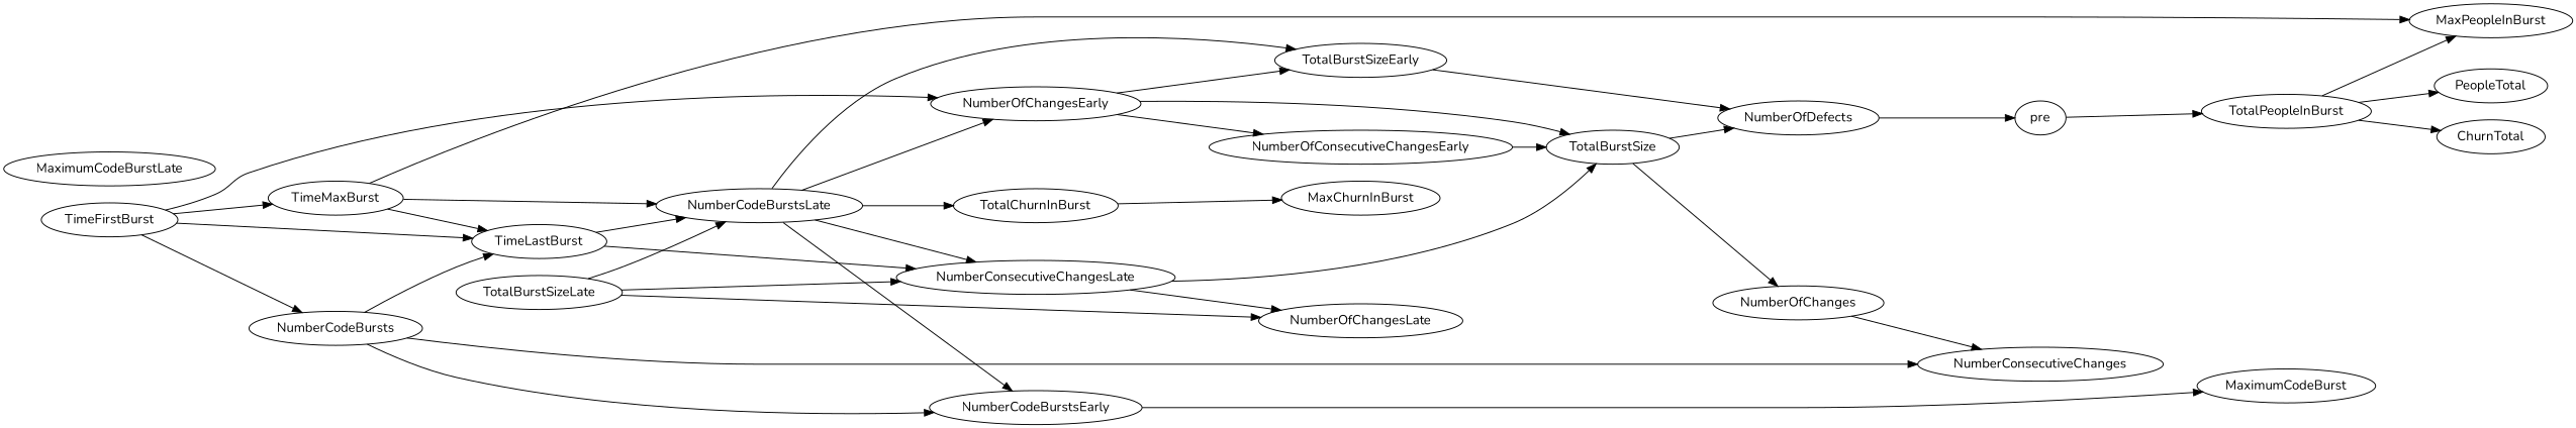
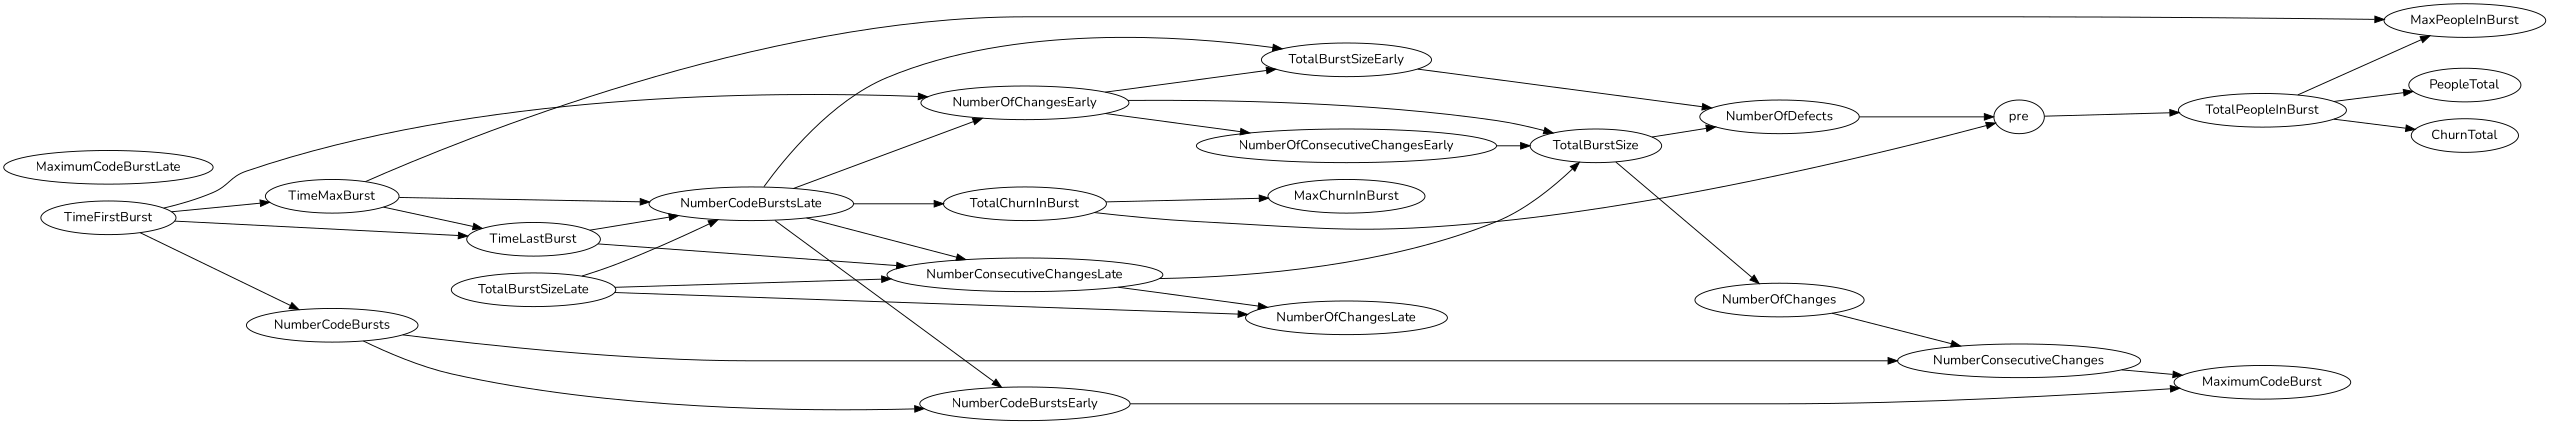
  digraph {
    fontname=Nunito
    rankdir=LR
    node [fontname=Nunito]
    edge [fontname=Nunito]
    TotalPeopleInBurst
    MaxPeopleInBurst
    ChurnTotal
    PeopleTotal
    MaximumCodeBurstLate
    NumberOfChanges
    NumberConsecutiveChanges
    MaximumCodeBurst
    TotalBurstSizeLate
    NumberCodeBurstsLate
    NumberOfChangesLate
    NumberConsecutiveChangesLate
    NumberOfChangesEarly
    NumberCodeBurstsEarly
    TotalChurnInBurst
    TotalBurstSizeEarly
    TotalBurstSize
    NumberOfConsecutiveChangesEarly
    MaxChurnInBurst
    pre
    NumberOfDefects
    TimeFirstBurst
    TimeMaxBurst
    TimeLastBurst
    NumberCodeBursts
    TotalPeopleInBurst -> MaxPeopleInBurst
    TotalPeopleInBurst -> ChurnTotal
    TotalPeopleInBurst -> PeopleTotal
    NumberOfChanges -> NumberConsecutiveChanges
+   NumberConsecutiveChanges -> MaximumCodeBurst
    TotalBurstSizeLate -> NumberCodeBurstsLate
    TotalBurstSizeLate -> NumberOfChangesLate
    TotalBurstSizeLate -> NumberConsecutiveChangesLate
    NumberCodeBurstsLate -> NumberConsecutiveChangesLate
    NumberCodeBurstsLate -> NumberOfChangesEarly
    NumberCodeBurstsLate -> NumberCodeBurstsEarly
    NumberCodeBurstsLate -> TotalChurnInBurst
    NumberCodeBurstsLate -> TotalBurstSizeEarly
    NumberConsecutiveChangesLate -> NumberOfChangesLate
    NumberConsecutiveChangesLate -> TotalBurstSize
    NumberOfChangesEarly -> TotalBurstSizeEarly
    NumberOfChangesEarly -> TotalBurstSize
    NumberOfChangesEarly -> NumberOfConsecutiveChangesEarly
    NumberCodeBurstsEarly -> MaximumCodeBurst
    TotalChurnInBurst -> MaxChurnInBurst
+   TotalChurnInBurst -> pre
    TotalBurstSizeEarly -> NumberOfDefects
    TotalBurstSize -> NumberOfChanges
    TotalBurstSize -> NumberOfDefects
    NumberOfConsecutiveChangesEarly -> TotalBurstSize
    pre -> TotalPeopleInBurst
    NumberOfDefects -> pre
    TimeFirstBurst -> NumberOfChangesEarly
    TimeFirstBurst -> TimeMaxBurst
    TimeFirstBurst -> TimeLastBurst
    TimeFirstBurst -> NumberCodeBursts
    TimeMaxBurst -> MaxPeopleInBurst
    TimeMaxBurst -> NumberCodeBurstsLate
    TimeMaxBurst -> TimeLastBurst
    TimeLastBurst -> NumberCodeBurstsLate
    TimeLastBurst -> NumberConsecutiveChangesLate
    NumberCodeBursts -> NumberConsecutiveChanges
    NumberCodeBursts -> NumberCodeBurstsEarly
-   NumberCodeBursts -> TimeLastBurst
  }
